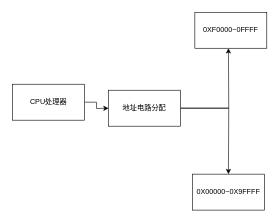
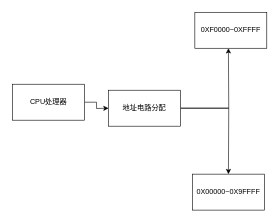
  <mxCell id="0" />
  <mxCell id="1" parent="0" />
  <mxCell id="2" style="edgeStyle=orthogonalEdgeStyle;rounded=0;orthogonalLoop=1;jettySize=auto;html=1;" edge="1" parent="1" source="3"><mxGeometry relative="1" as="geometry"><mxPoint x="180" y="180" as="targetPoint" /></mxGeometry></mxCell>
  <mxCell id="3" value="CPU处理器" style="rounded=0;whiteSpace=wrap;html=1;" vertex="1" parent="1"><mxGeometry x="20" y="140" width="120" height="60" as="geometry" /></mxCell>
  <mxCell id="4" style="edgeStyle=orthogonalEdgeStyle;rounded=0;orthogonalLoop=1;jettySize=auto;html=1;" edge="1" parent="1" source="6"><mxGeometry relative="1" as="geometry"><mxPoint x="380" y="80" as="targetPoint" /></mxGeometry></mxCell>
  <mxCell id="5" style="edgeStyle=orthogonalEdgeStyle;rounded=0;orthogonalLoop=1;jettySize=auto;html=1;" edge="1" parent="1" source="6"><mxGeometry relative="1" as="geometry"><mxPoint x="380" y="290" as="targetPoint" /></mxGeometry></mxCell>
  <mxCell id="6" value="地址电路分配" style="rounded=0;whiteSpace=wrap;html=1;" vertex="1" parent="1"><mxGeometry x="180" y="150" width="120" height="60" as="geometry" /></mxCell>
- <mxCell id="7" value="0XF0000~0FFFF" style="rounded=0;whiteSpace=wrap;html=1;" vertex="1" parent="1"><mxGeometry x="324" y="20" width="120" height="60" as="geometry" /></mxCell>
+ <mxCell id="7" value="0XF0000~0XFFFF" style="rounded=0;whiteSpace=wrap;html=1;" vertex="1" parent="1"><mxGeometry x="324" y="20" width="120" height="60" as="geometry" /></mxCell>
  <mxCell id="8" value="0X00000~0X9FFFF" style="rounded=0;whiteSpace=wrap;html=1;" vertex="1" parent="1"><mxGeometry x="320" y="290" width="120" height="60" as="geometry" /></mxCell>
